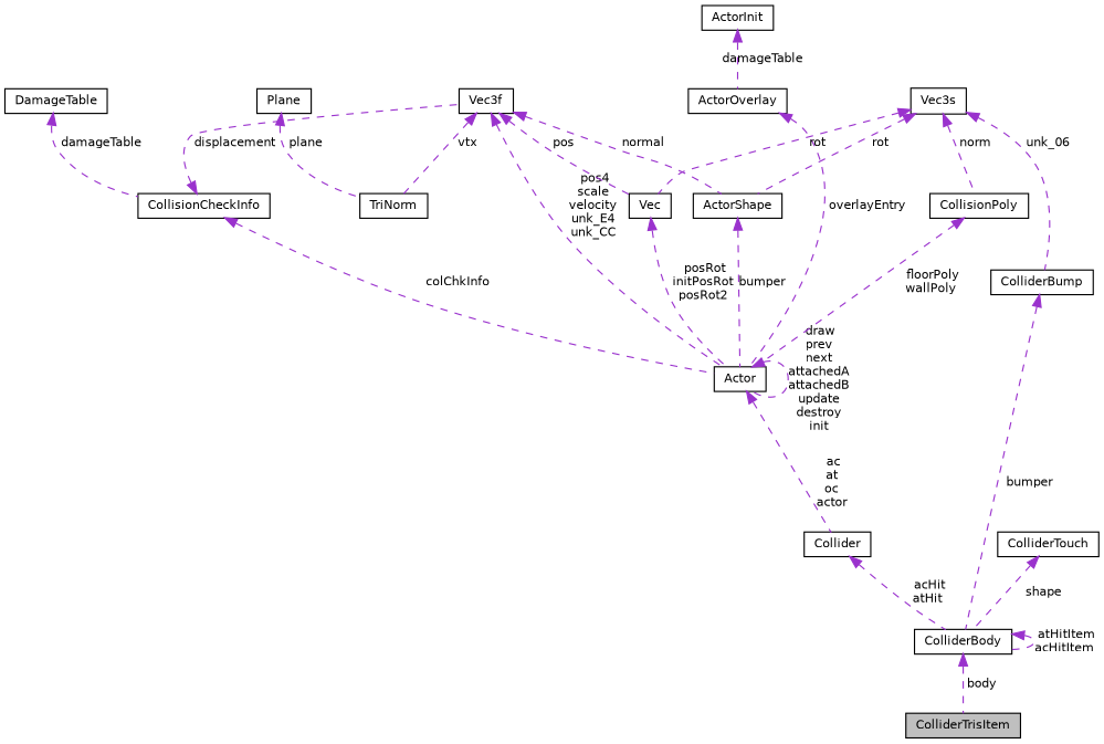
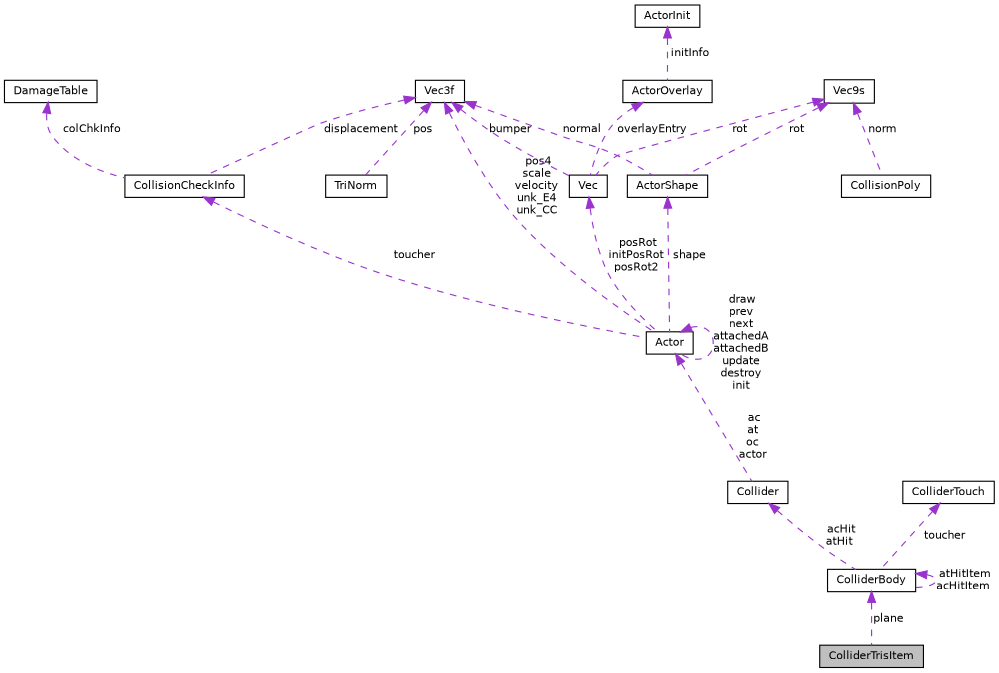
  digraph {
    node [color=black fillcolor=white fontname=Helvetica fontsize=10 shape=record style=filled]
    edge [color=darkorchid3 dir=back fontname=Helvetica fontsize=10 labelfontname=Helvetica labelfontsize=10 style=dashed]
    n1 [fillcolor=grey75 fontcolor=black height=0.2 label=ColliderTrisItem width=0.4]
    n2 [height=0.2 label=TriNorm width=0.4]
-   n3 [height=0.2 label=Plane width=0.4]
    n4 [height=0.2 label=Vec3f width=0.4]
    n5 [height=0.2 label=Actor width=0.4]
    n6 [height=0.2 label=Vec width=0.4]
    n7 [height=0.2 label=CollisionCheckInfo width=0.4]
    n8 [height=0.2 label=ActorShape width=0.4]
    n9 [height=0.2 label=Collider width=0.4]
    n10 [height=0.2 label=ColliderBody width=0.4]
    n11 [height=0.2 label=ActorInit width=0.4]
    n12 [height=0.2 label=ActorOverlay width=0.4]
-   n13 [height=0.2 label=Vec3s width=0.4]
+   n13 [height=0.2 label=Vec9s width=0.4]
    n14 [height=0.2 label=CollisionPoly width=0.4]
-   n15 [height=0.2 label=ColliderBump width=0.4]
    n16 [height=0.2 label=DamageTable width=0.4]
    n17 [height=0.2 label=ColliderTouch width=0.4]
-   n3 -> n2 [label=" plane"]
-   n4 -> n2 [label=" vtx"]
+   n4 -> n2 [label=" pos"]
    n4 -> n5 [label=" pos4\nscale\nvelocity\nunk_E4\nunk_CC"]
-   n4 -> n6 [label=" pos"]
-   n7 -> n4 [label=" displacement"]
+   n4 -> n6 [label=" bumper"]
+   n4 -> n7 [label=" displacement"]
    n4 -> n8 [label=" normal"]
    n5 -> n5 [label=" draw\nprev\nnext\nattachedA\nattachedB\nupdate\ndestroy\ninit"]
    n5 -> n9 [label=" ac\nat\noc\nactor"]
    n6 -> n5 [label=" posRot\ninitPosRot\nposRot2"]
-   n7 -> n5 [label=" colChkInfo"]
-   n8 -> n5 [label=" bumper"]
+   n7 -> n5 [label=" toucher"]
+   n8 -> n5 [label=" shape"]
    n9 -> n10 [label=" acHit\natHit"]
-   n10 -> n1 [label=" body"]
+   n10 -> n1 [label=" plane"]
    n10 -> n10 [label=" atHitItem\nacHitItem"]
-   n11 -> n12 [label=" damageTable"]
-   n12 -> n5 [label=" overlayEntry"]
+   n11 -> n12 [label=" initInfo"]
+   n12 -> n6 [label=" overlayEntry"]
    n13 -> n6 [label=" rot"]
    n13 -> n8 [label=" rot"]
    n13 -> n14 [label=" norm"]
-   n13 -> n15 [label=" unk_06"]
-   n14 -> n5 [label=" floorPoly\nwallPoly"]
-   n15 -> n10 [label=" bumper"]
-   n16 -> n7 [label=" damageTable"]
-   n17 -> n10 [label=" shape"]
+   n16 -> n7 [label=" colChkInfo"]
+   n17 -> n10 [label=" toucher"]
  }
